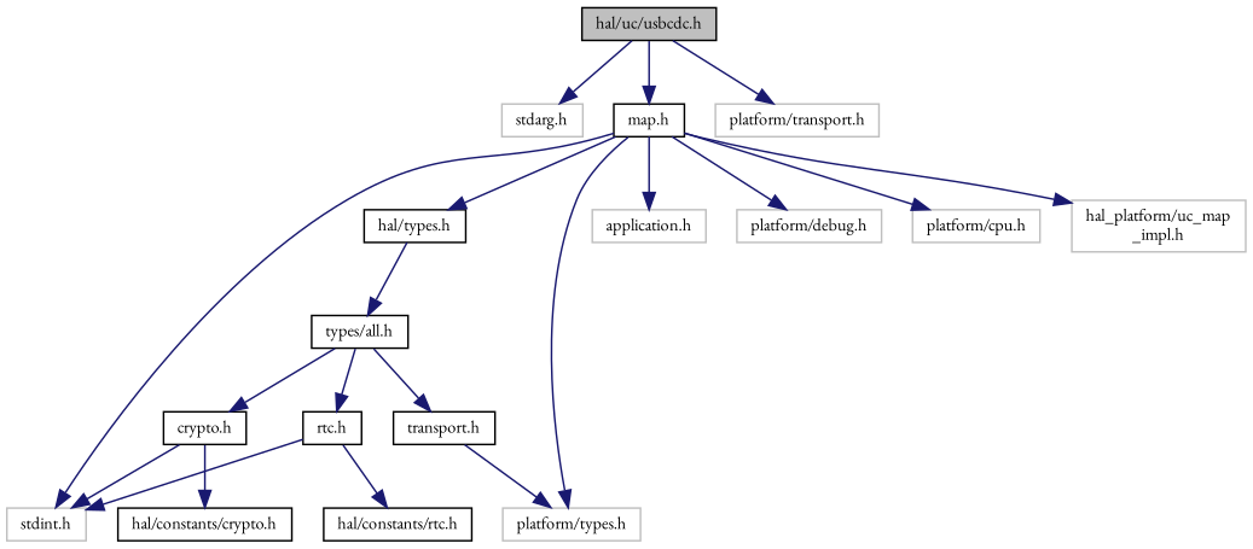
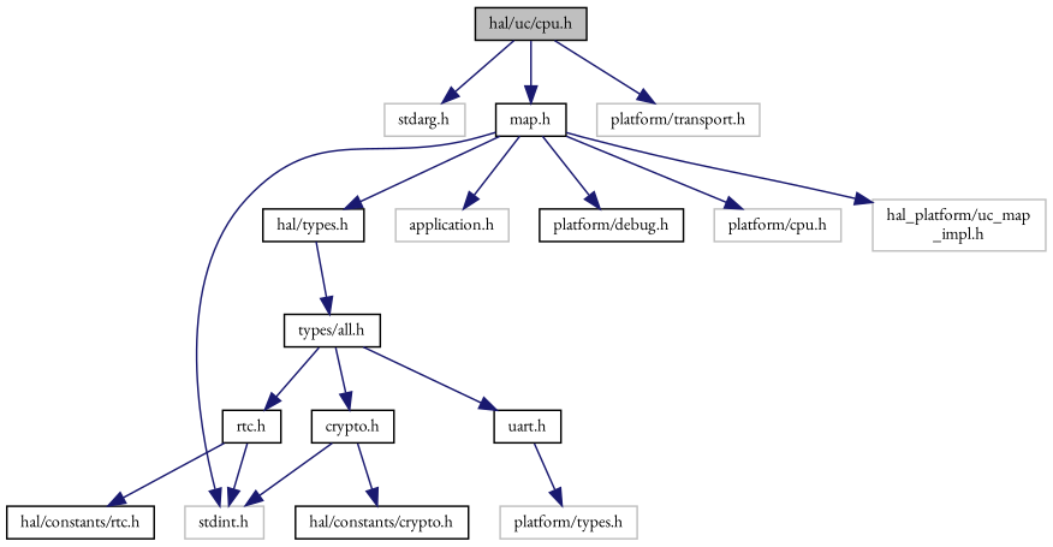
  digraph {
    fontname="EB Garamond"
    node [color=black fontname="EB Garamond" fontsize=10 shape=record]
    edge [color=midnightblue fontname="EB Garamond" fontsize=10 labelfontname=Helvetica labelfontsize=10 style=solid]
-   n1 [fillcolor=grey75 fontcolor=black height=0.2 label="hal/uc/usbcdc.h" style=filled width=0.4]
+   n1 [fillcolor=grey75 fontcolor=black height=0.2 label="hal/uc/cpu.h" style=filled width=0.4]
    n2 [color=grey75 height=0.2 label="stdarg.h" width=0.4]
    n3 [height=0.2 label="map.h" width=0.4]
    n4 [color=grey75 height=0.2 label="platform/transport.h" width=0.4]
    n5 [color=grey75 height=0.2 label="stdint.h" width=0.4]
    n6 [color=grey75 height=0.2 label="platform/types.h" width=0.4]
    n7 [height=0.2 label="hal/types.h" width=0.4]
    n8 [color=grey75 height=0.2 label="application.h" width=0.4]
-   n9 [color=grey75 height=0.2 label="platform/debug.h" width=0.4]
+   n9 [height=0.2 label="platform/debug.h" width=0.4]
    n10 [color=grey75 height=0.2 label="platform/cpu.h" width=0.4]
    n11 [color=grey75 height=0.2 label="hal_platform/uc_map\l_impl.h" width=0.4]
    n12 [height=0.2 label="types/all.h" width=0.4]
    n13 [height=0.2 label="crypto.h" width=0.4]
    n14 [height=0.2 label="rtc.h" width=0.4]
-   n15 [height=0.2 label="transport.h" width=0.4]
+   n15 [height=0.2 label="uart.h" width=0.4]
    n16 [height=0.2 label="hal/constants/crypto.h" width=0.4]
    n17 [height=0.2 label="hal/constants/rtc.h" width=0.4]
    n1 -> n2
    n1 -> n3
    n1 -> n4
    n3 -> n5
-   n3 -> n6
    n3 -> n7
    n3 -> n8
    n3 -> n9
    n3 -> n10
    n3 -> n11
    n7 -> n12
    n12 -> n13
    n12 -> n14
    n12 -> n15
    n13 -> n5
    n13 -> n16
    n14 -> n5
    n14 -> n17
    n15 -> n6
  }
